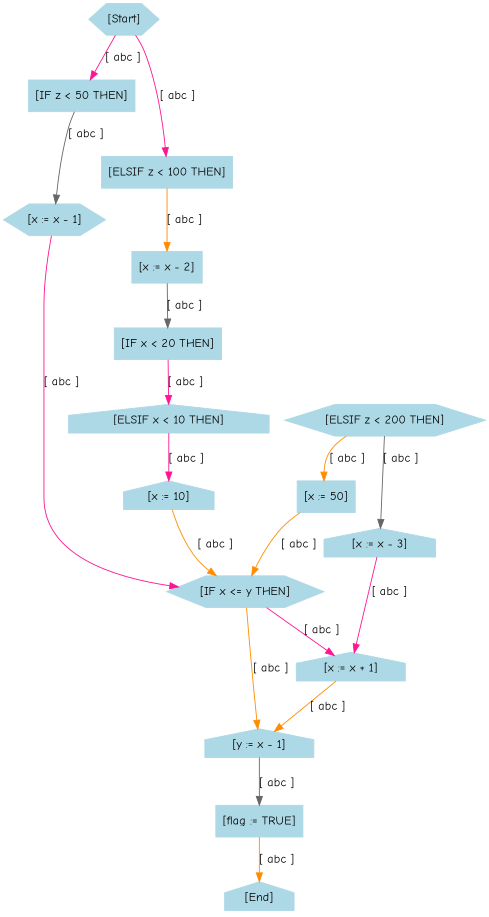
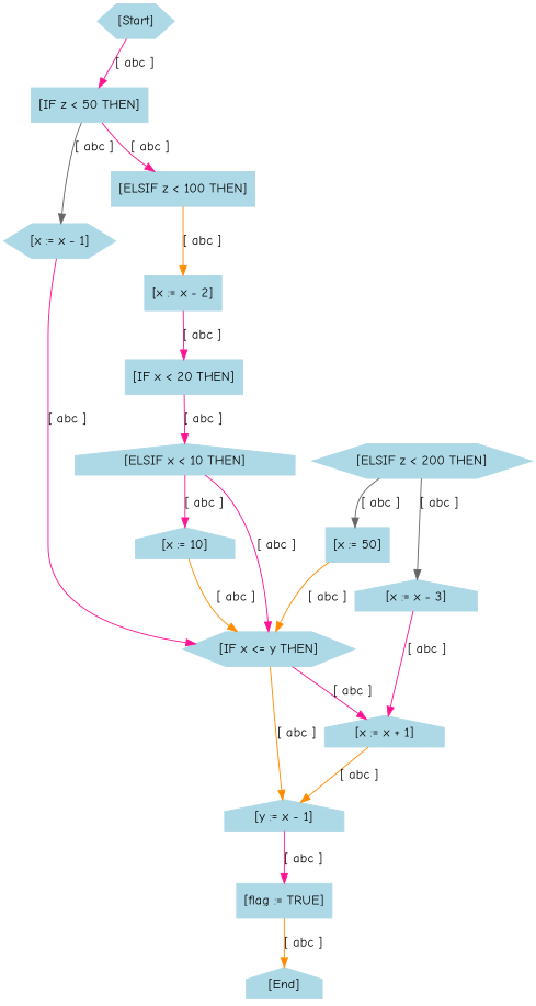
  digraph {
    fontname="Comic Neue"
    node [color=lightblue fontname="Comic Neue" shape=box style=filled]
    edge [color=deeppink fontname="Comic Neue"]
    n1 [label="[Start]" shape=hexagon]
    n2 [label="[IF z < 50 THEN]"]
    n3 [label="[x := x - 1]" shape=hexagon]
    n4 [label="[ELSIF z < 100 THEN]"]
    n5 [label="[IF x <= y THEN]" shape=hexagon]
    n6 [label="[x := x - 2]"]
    n7 [label="[y := x - 1]" shape=house]
    n8 [label="[x := x + 1]" shape=house]
    n9 [label="[flag := TRUE]"]
    n10 [label="[End]" shape=house]
    n11 [label="[IF x < 20 THEN]"]
    n12 [label="[ELSIF z < 200 THEN]" shape=hexagon]
    n13 [label="[x := x - 3]" shape=house]
    n14 [label="[x := 50]"]
    n15 [label="[ELSIF x < 10 THEN]" shape=house]
    n16 [label="[x := 10]" shape=house]
    n1 -> n2 [label="[ abc ]"]
    n2 -> n3 [color=gray40 label="[ abc ]"]
-   n1 -> n4 [label="[ abc ]"]
+   n2 -> n4 [label="[ abc ]"]
    n3 -> n5 [label="[ abc ]"]
    n4 -> n6 [color=darkorange label="[ abc ]"]
    n5 -> n7 [color=darkorange label="[ abc ]"]
    n5 -> n8 [label="[ abc ]"]
-   n6 -> n11 [color=gray40 label="[ abc ]"]
-   n7 -> n9 [color=gray40 label="[ abc ]"]
+   n6 -> n11 [label="[ abc ]"]
+   n7 -> n9 [label="[ abc ]"]
    n8 -> n7 [color=darkorange label="[ abc ]"]
    n9 -> n10 [color=darkorange label="[ abc ]"]
    n11 -> n15 [label="[ abc ]"]
    n12 -> n13 [color=gray40 label="[ abc ]"]
-   n12 -> n14 [color=darkorange label="[ abc ]"]
+   n12 -> n14 [color=gray40 label="[ abc ]"]
    n13 -> n8 [label="[ abc ]"]
    n14 -> n5 [color=darkorange label="[ abc ]"]
+   n15 -> n5 [label="[ abc ]"]
    n15 -> n16 [label="[ abc ]"]
    n16 -> n5 [color=darkorange label="[ abc ]"]
  }
